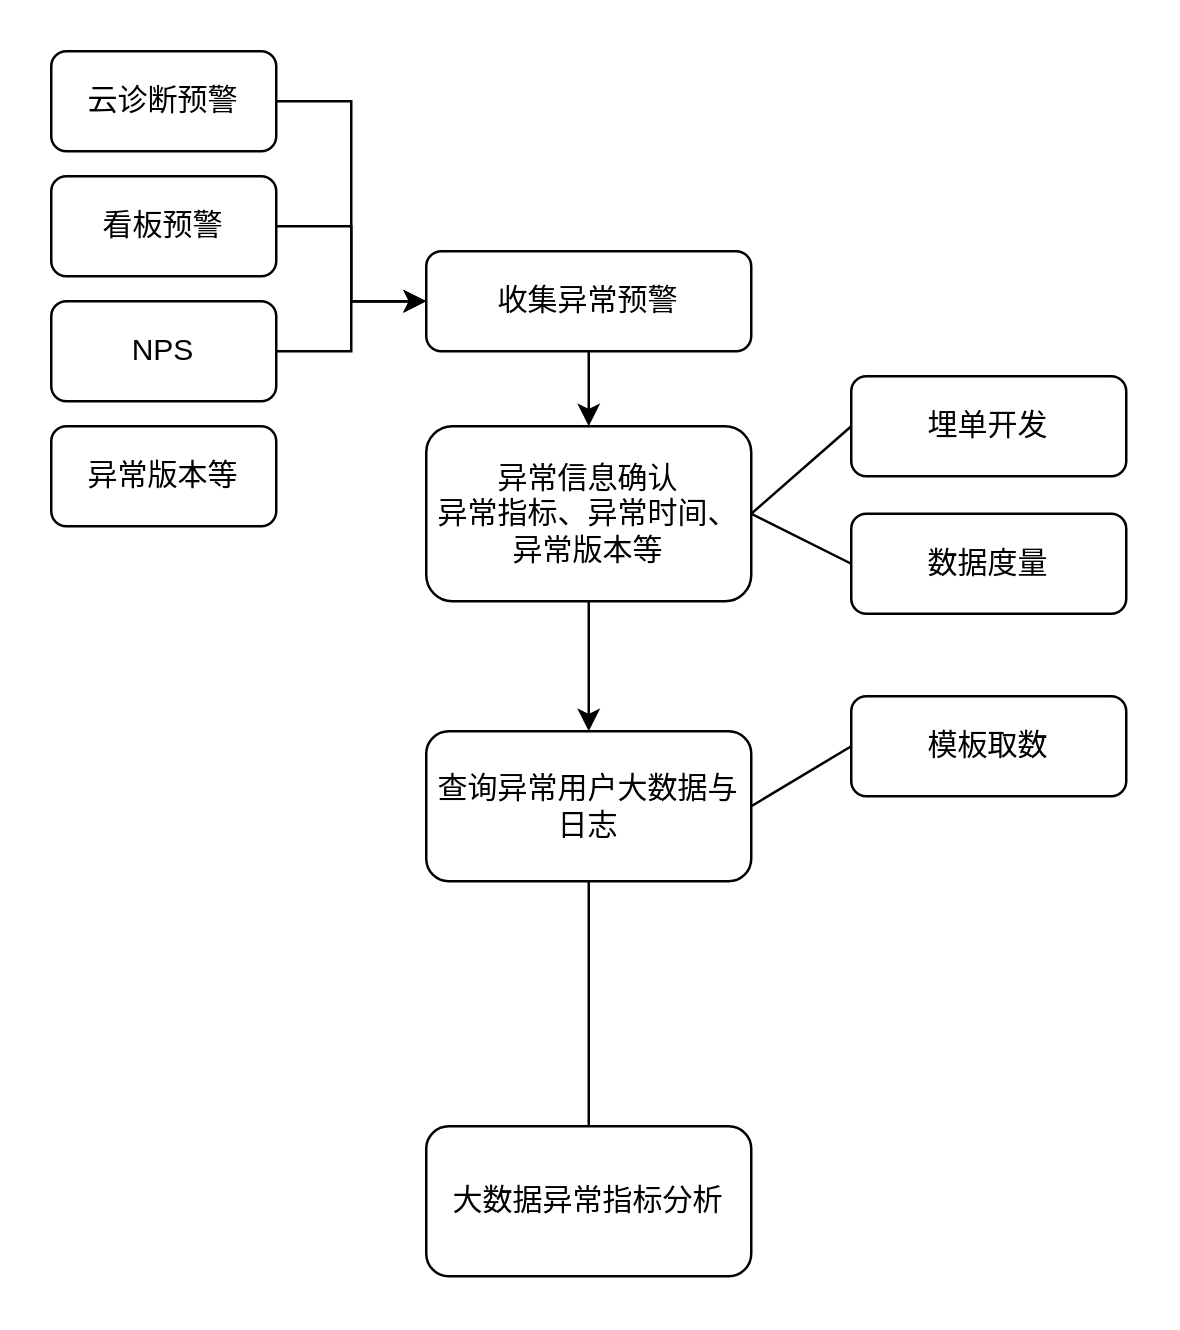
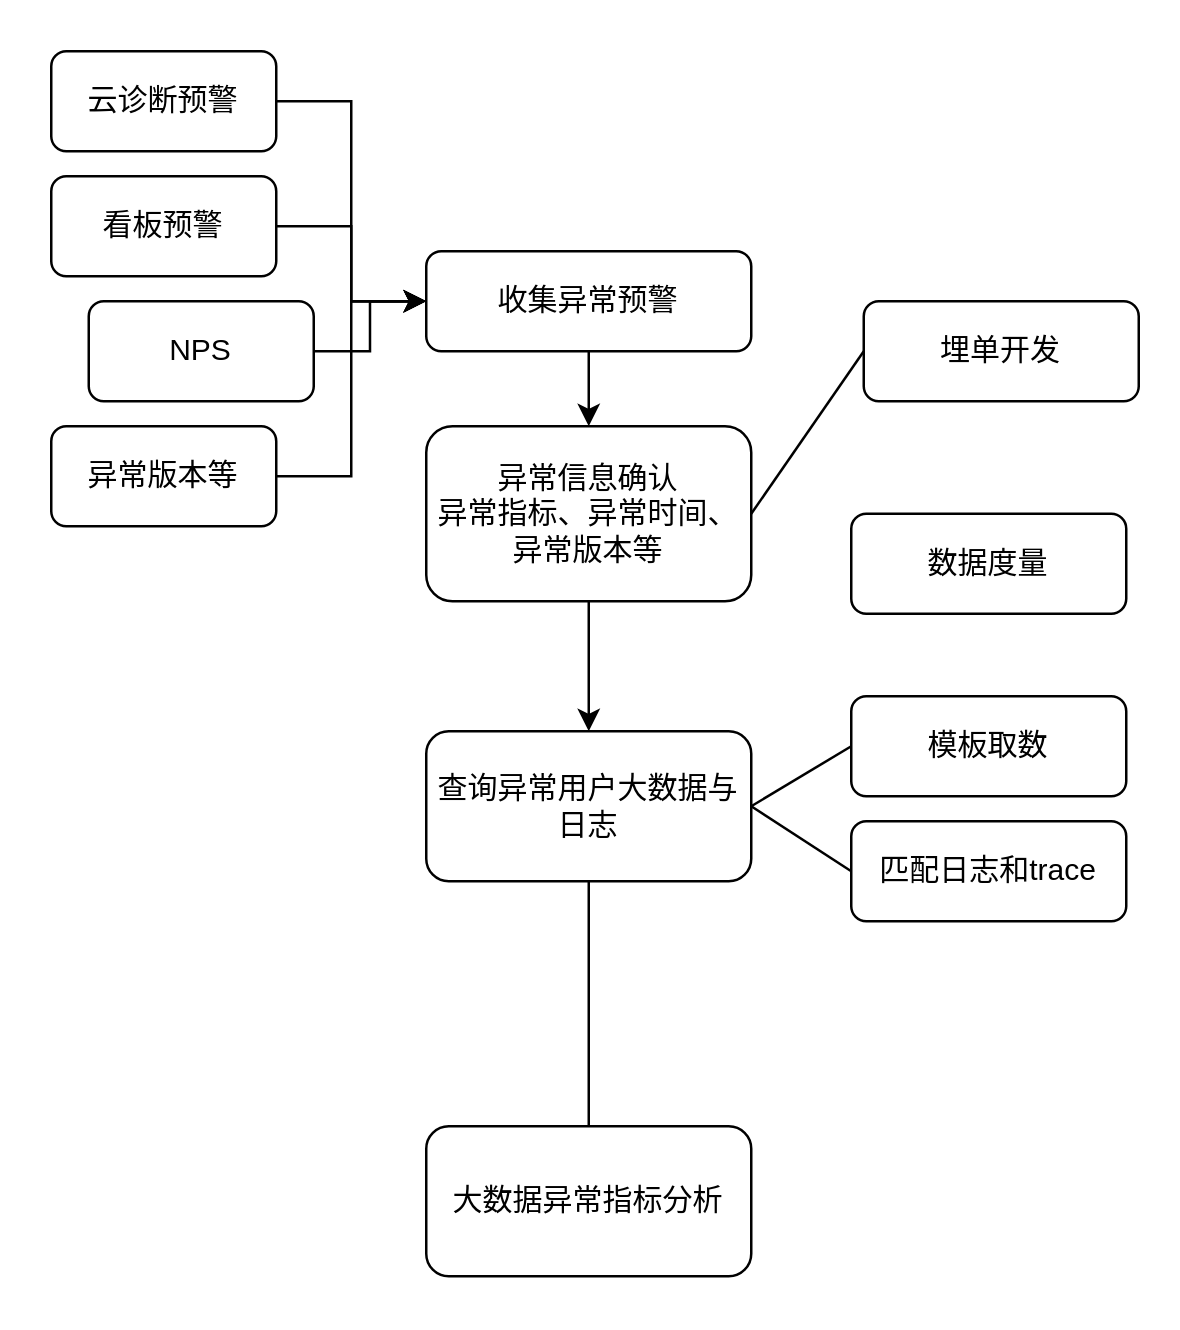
  <mxCell id="0" />
  <mxCell id="1" parent="0" />
  <mxCell id="2" style="edgeStyle=orthogonalEdgeStyle;rounded=0;orthogonalLoop=1;jettySize=auto;html=1;exitX=1;exitY=0.5;exitDx=0;exitDy=0;entryX=0;entryY=0.5;entryDx=0;entryDy=0;" edge="1" parent="1" source="3" target="5"><mxGeometry relative="1" as="geometry" /></mxCell>
  <mxCell id="3" value="云诊断预警" style="rounded=1;whiteSpace=wrap;html=1;fontSize=12;glass=0;strokeWidth=1;shadow=0;" parent="1" vertex="1"><mxGeometry x="20" y="20" width="90" height="40" as="geometry" /></mxCell>
  <mxCell id="4" style="edgeStyle=orthogonalEdgeStyle;rounded=0;orthogonalLoop=1;jettySize=auto;html=1;exitX=0.5;exitY=1;exitDx=0;exitDy=0;" edge="1" parent="1" source="5" target="13"><mxGeometry relative="1" as="geometry" /></mxCell>
  <mxCell id="5" value="收集异常预警" style="rounded=1;whiteSpace=wrap;html=1;fontSize=12;glass=0;strokeWidth=1;shadow=0;" parent="1" vertex="1"><mxGeometry x="170" y="100" width="130" height="40" as="geometry" /></mxCell>
  <mxCell id="6" style="edgeStyle=orthogonalEdgeStyle;rounded=0;orthogonalLoop=1;jettySize=auto;html=1;entryX=0;entryY=0.5;entryDx=0;entryDy=0;" edge="1" parent="1" source="7" target="5"><mxGeometry relative="1" as="geometry" /></mxCell>
  <mxCell id="7" value="看板预警" style="rounded=1;whiteSpace=wrap;html=1;" vertex="1" parent="1"><mxGeometry x="20" y="70" width="90" height="40" as="geometry" /></mxCell>
  <mxCell id="8" style="edgeStyle=orthogonalEdgeStyle;rounded=0;orthogonalLoop=1;jettySize=auto;html=1;entryX=0;entryY=0.5;entryDx=0;entryDy=0;" edge="1" parent="1" source="9" target="5"><mxGeometry relative="1" as="geometry" /></mxCell>
- <mxCell id="9" value="NPS" style="rounded=1;whiteSpace=wrap;html=1;" vertex="1" parent="1"><mxGeometry x="20" y="120" width="90" height="40" as="geometry" /></mxCell>
+ <mxCell id="9" value="NPS" style="rounded=1;whiteSpace=wrap;html=1;" vertex="1" parent="1"><mxGeometry x="35" y="120" width="90" height="40" as="geometry" /></mxCell>
+ <mxCell id="10" style="edgeStyle=orthogonalEdgeStyle;rounded=0;orthogonalLoop=1;jettySize=auto;html=1;entryX=0;entryY=0.5;entryDx=0;entryDy=0;" edge="1" parent="1" source="11" target="5"><mxGeometry relative="1" as="geometry" /></mxCell>
  <mxCell id="11" value="异常版本等" style="rounded=1;whiteSpace=wrap;html=1;" vertex="1" parent="1"><mxGeometry x="20" y="170" width="90" height="40" as="geometry" /></mxCell>
  <mxCell id="12" style="edgeStyle=orthogonalEdgeStyle;rounded=0;orthogonalLoop=1;jettySize=auto;html=1;exitX=0.5;exitY=1;exitDx=0;exitDy=0;" edge="1" parent="1" source="13" target="15"><mxGeometry relative="1" as="geometry" /></mxCell>
  <mxCell id="13" value="异常信息确认&lt;br&gt;异常指标、异常时间、异常版本等" style="rounded=1;whiteSpace=wrap;html=1;" vertex="1" parent="1"><mxGeometry x="170" y="170" width="130" height="70" as="geometry" /></mxCell>
  <mxCell id="14" style="edgeStyle=orthogonalEdgeStyle;rounded=0;orthogonalLoop=1;jettySize=auto;html=1;exitX=0.5;exitY=1;exitDx=0;exitDy=0;endArrow=none;" edge="1" parent="1" source="15" target="16"><mxGeometry relative="1" as="geometry" /></mxCell>
  <mxCell id="15" value="查询异常用户大数据与日志" style="rounded=1;whiteSpace=wrap;html=1;" vertex="1" parent="1"><mxGeometry x="170" y="292" width="130" height="60" as="geometry" /></mxCell>
  <mxCell id="16" value="大数据异常指标分析" style="rounded=1;whiteSpace=wrap;html=1;" vertex="1" parent="1"><mxGeometry x="170" y="450" width="130" height="60" as="geometry" /></mxCell>
- <mxCell id="17" value="埋单开发" style="rounded=1;whiteSpace=wrap;html=1;" vertex="1" parent="1"><mxGeometry x="340" y="150" width="110" height="40" as="geometry" /></mxCell>
+ <mxCell id="17" value="埋单开发" style="rounded=1;whiteSpace=wrap;html=1;" vertex="1" parent="1"><mxGeometry x="345" y="120" width="110" height="40" as="geometry" /></mxCell>
  <mxCell id="18" value="数据度量" style="rounded=1;whiteSpace=wrap;html=1;" vertex="1" parent="1"><mxGeometry x="340" y="205" width="110" height="40" as="geometry" /></mxCell>
  <mxCell id="19" value="" style="endArrow=none;html=1;rounded=0;entryX=0;entryY=0.5;entryDx=0;entryDy=0;exitX=1;exitY=0.5;exitDx=0;exitDy=0;" edge="1" parent="1" source="13" target="17"><mxGeometry width="50" height="50" relative="1" as="geometry"><mxPoint x="290" y="480" as="sourcePoint" /><mxPoint x="340" y="430" as="targetPoint" /></mxGeometry></mxCell>
- <mxCell id="20" value="" style="endArrow=none;html=1;rounded=0;entryX=0;entryY=0.5;entryDx=0;entryDy=0;exitX=1;exitY=0.5;exitDx=0;exitDy=0;" edge="1" parent="1" source="13" target="18"><mxGeometry width="50" height="50" relative="1" as="geometry"><mxPoint x="290" y="470" as="sourcePoint" /><mxPoint x="340" y="420" as="targetPoint" /></mxGeometry></mxCell>
  <mxCell id="21" value="模板取数" style="rounded=1;whiteSpace=wrap;html=1;" vertex="1" parent="1"><mxGeometry x="340" y="278" width="110" height="40" as="geometry" /></mxCell>
  <mxCell id="22" value="" style="endArrow=none;html=1;rounded=0;entryX=0;entryY=0.5;entryDx=0;entryDy=0;exitX=1;exitY=0.5;exitDx=0;exitDy=0;" edge="1" parent="1" source="15" target="21"><mxGeometry width="50" height="50" relative="1" as="geometry"><mxPoint x="290" y="494" as="sourcePoint" /><mxPoint x="340" y="322" as="targetPoint" /></mxGeometry></mxCell>
+ <mxCell id="23" value="匹配日志和trace" style="rounded=1;whiteSpace=wrap;html=1;" vertex="1" parent="1"><mxGeometry x="340" y="328" width="110" height="40" as="geometry" /></mxCell>
+ <mxCell id="24" value="" style="endArrow=none;html=1;rounded=0;entryX=0;entryY=0.5;entryDx=0;entryDy=0;exitX=1;exitY=0.5;exitDx=0;exitDy=0;" edge="1" parent="1" source="15" target="23"><mxGeometry width="50" height="50" relative="1" as="geometry"><mxPoint x="290" y="470" as="sourcePoint" /><mxPoint x="340" y="420" as="targetPoint" /></mxGeometry></mxCell>
